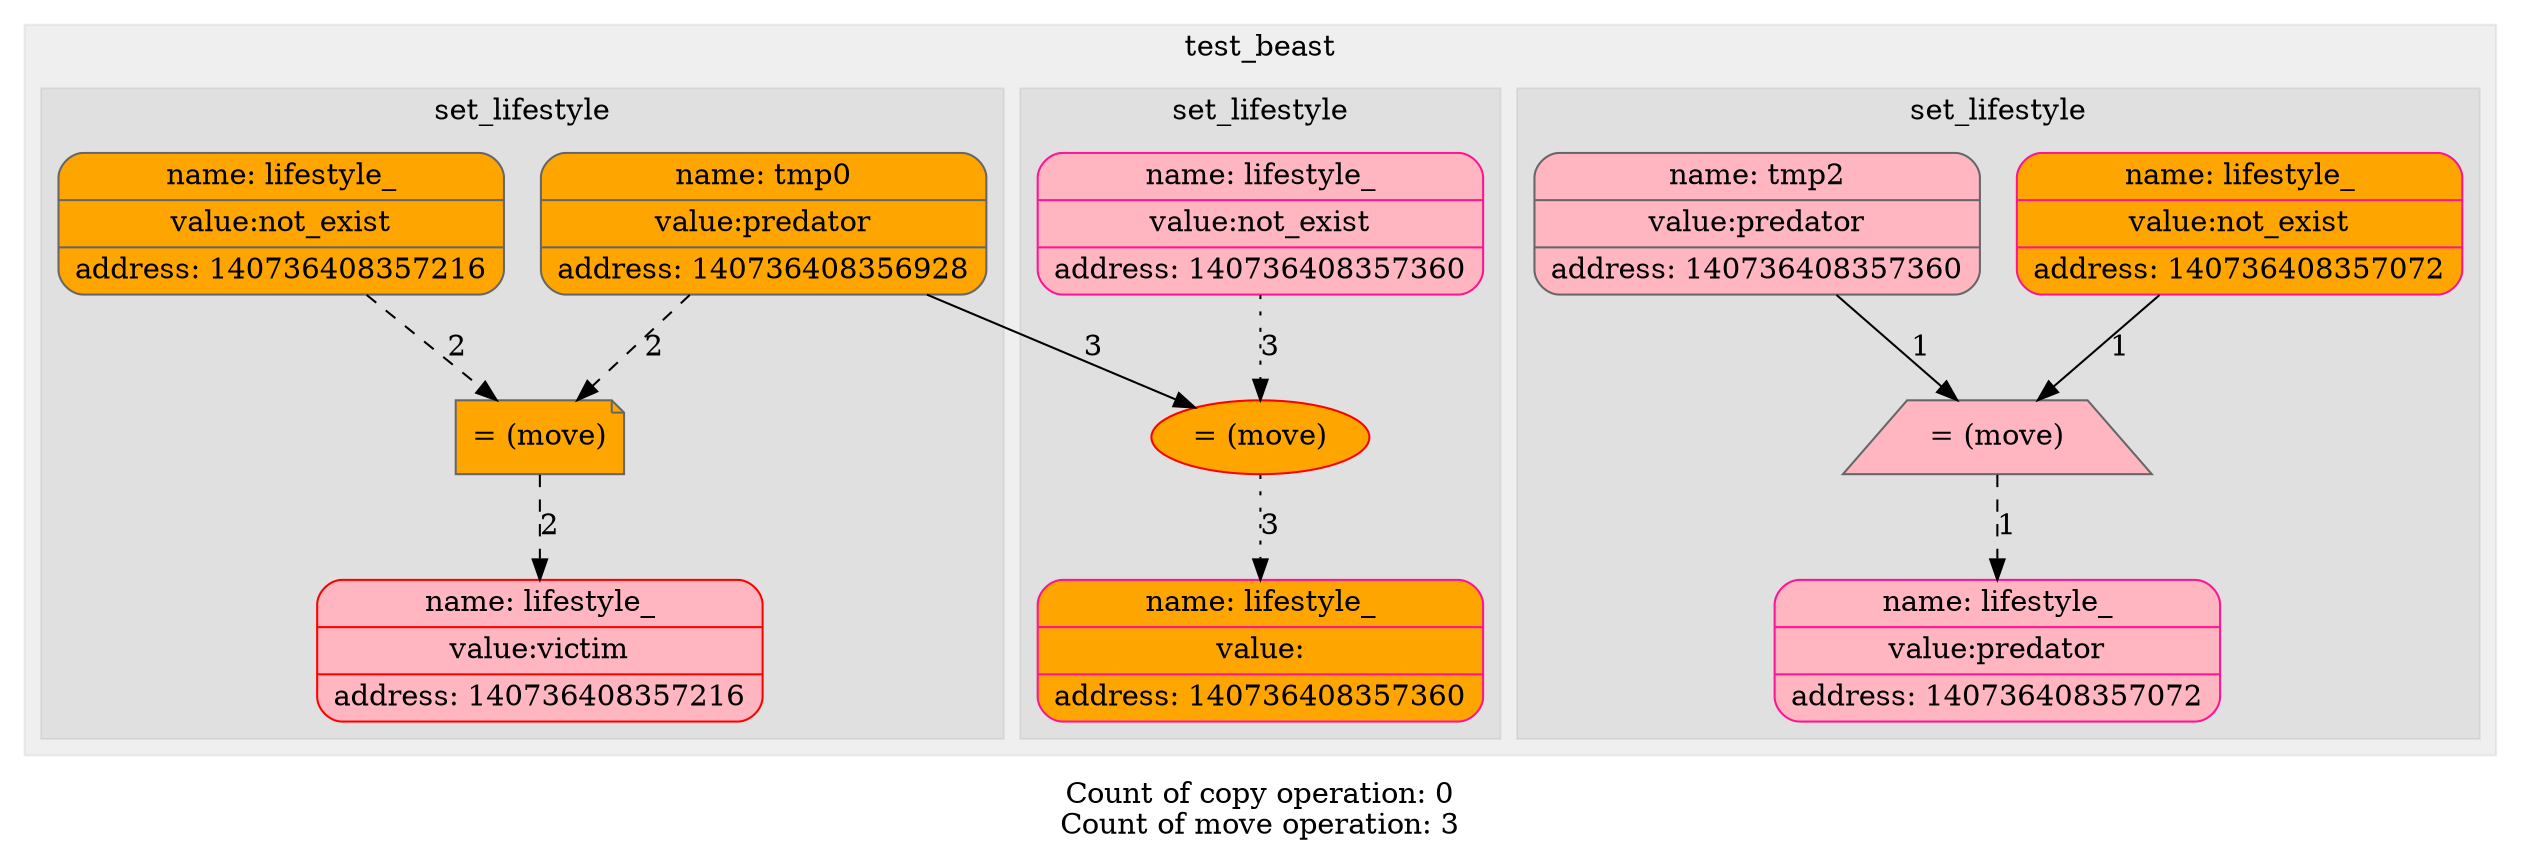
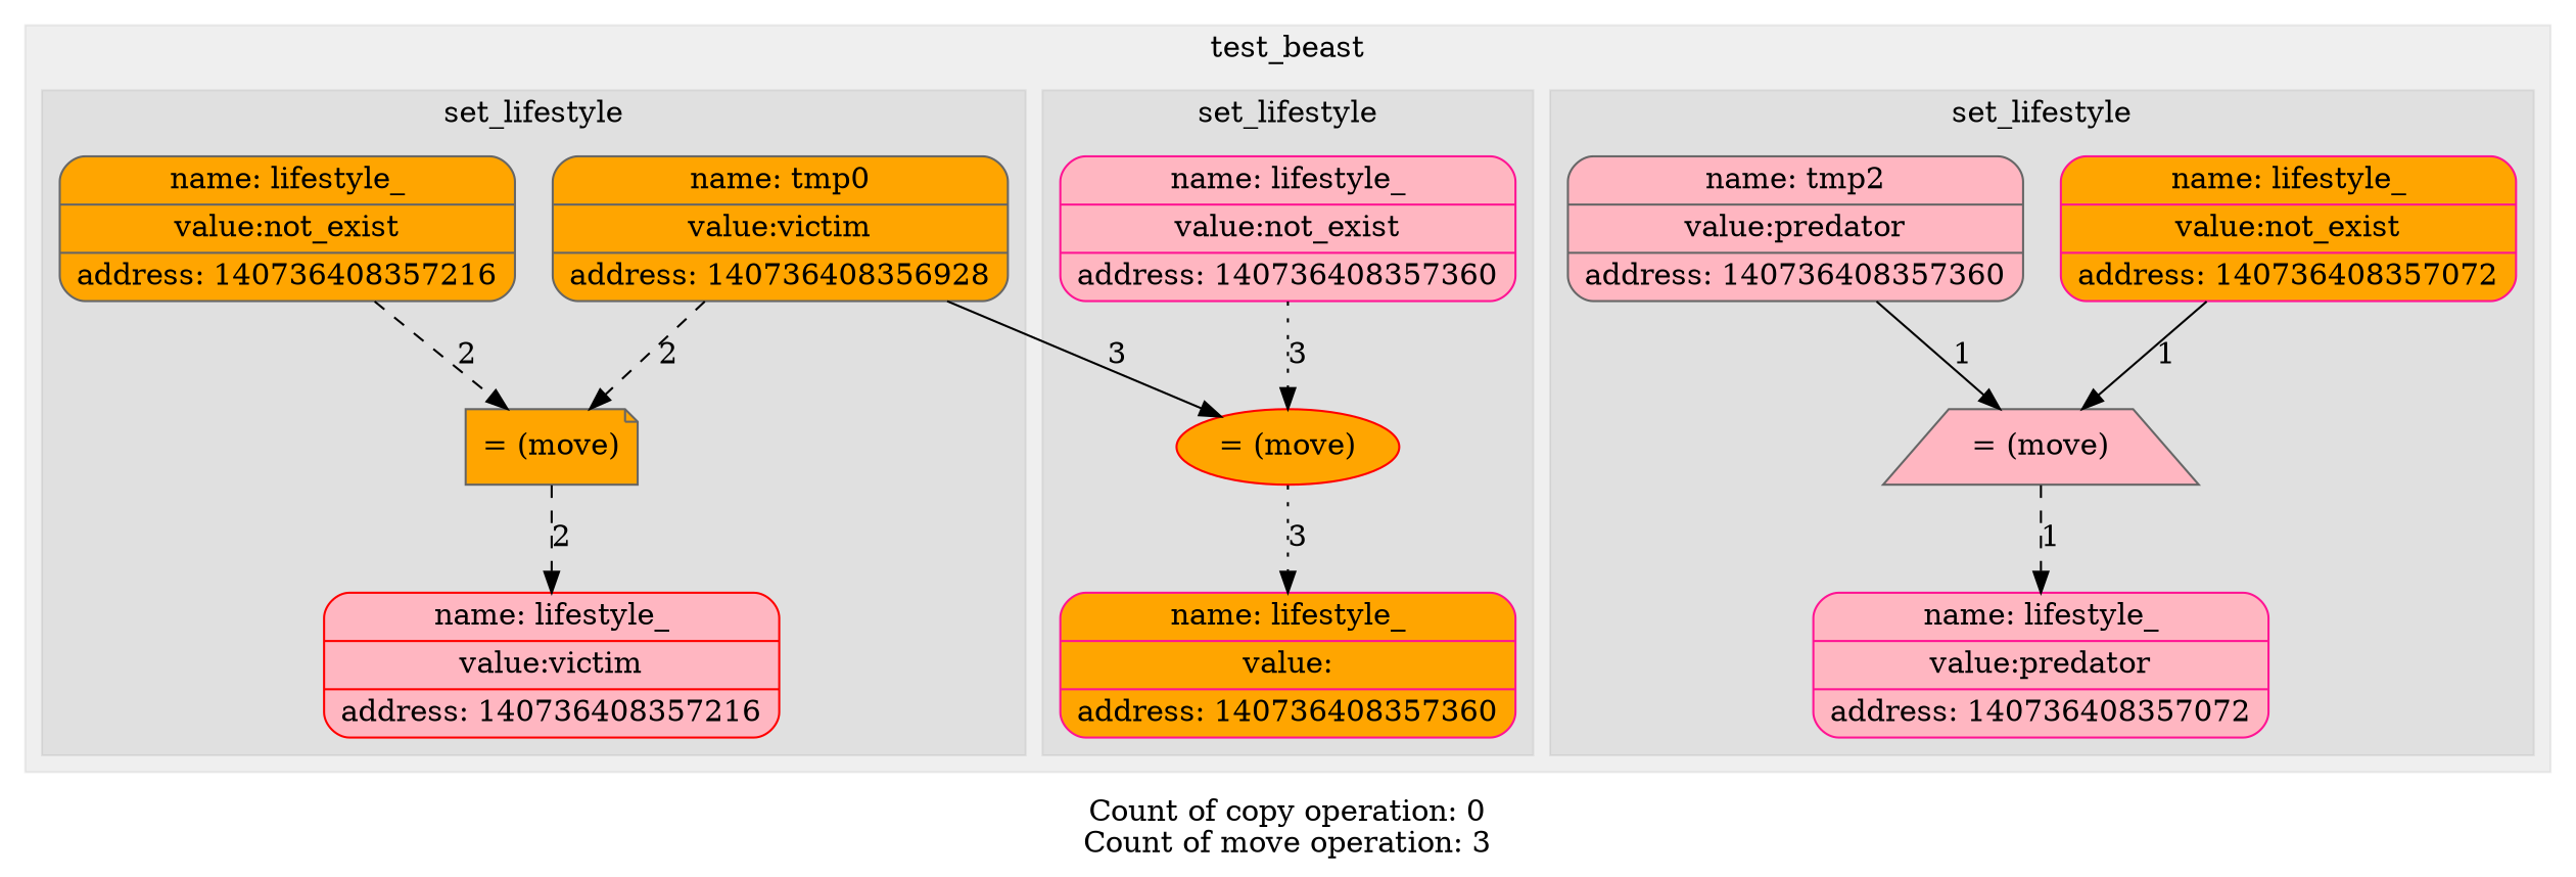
  digraph {
    label="Count of copy operation: 0\nCount of move operation: 3"
    trankdir=HR
    node [shape=Mrecord style=filled fillcolor=orange color=gray40]
    edge [style=dashed]
    n1 [label="{ {name: lifestyle_} | {value:not_exist} | {address: 140736408357072}} " color=deeppink]
    n2 [label="= (move)" shape=trapezium fillcolor=lightpink]
    n3 [label="{ {name: tmp2} | {value:predator} | {address: 140736408357360}} " fillcolor=lightpink]
    n4 [label="{ {name: lifestyle_} | {value:predator} | {address: 140736408357072}} " fillcolor=lightpink color=deeppink]
-   n5 [label="{ {name: tmp0} | {value:predator} | {address: 140736408356928}} "]
+   n5 [label="{ {name: tmp0} | {value:victim} | {address: 140736408356928}} "]
    n6 [label="= (move)" shape=note]
    n7 [label="{ {name: lifestyle_} | {value:not_exist} | {address: 140736408357216}} "]
    n8 [label="{ {name: lifestyle_} | {value:victim} | {address: 140736408357216}} " fillcolor=lightpink color=red]
    n9 [color=red label="= (move)" shape=ellipse]
    n10 [label="{ {name: lifestyle_} | {value:not_exist} | {address: 140736408357360}} " fillcolor=lightpink color=deeppink]
    n11 [label="{ {name: lifestyle_} | {value:} | {address: 140736408357360}} " color=deeppink]
    subgraph cluster_1 {
      color="#00000010"
      label=test_beast
      style=filled
      subgraph cluster_2 {
        color="#00000010"
        label=set_lifestyle
        style=filled
        n1
        n2
        n3
        n4
      }
      subgraph cluster_3 {
        color="#00000010"
        label=set_lifestyle
        style=filled
        n5
        n6
        n7
        n8
      }
      subgraph cluster_4 {
        color="#00000010"
        label=set_lifestyle
        style=filled
        n9
        n10
        n11
      }
    }
    n1 -> n2 [label=1 style=solid]
    n2 -> n4 [label=1]
    n3 -> n2 [label=1 style=solid]
    n5 -> n6 [label=2]
    n5 -> n9 [label=3 style=solid]
    n6 -> n8 [label=2]
    n7 -> n6 [label=2]
    n9 -> n11 [label=3 style=dotted]
    n10 -> n9 [label=3 style=dotted]
  }
